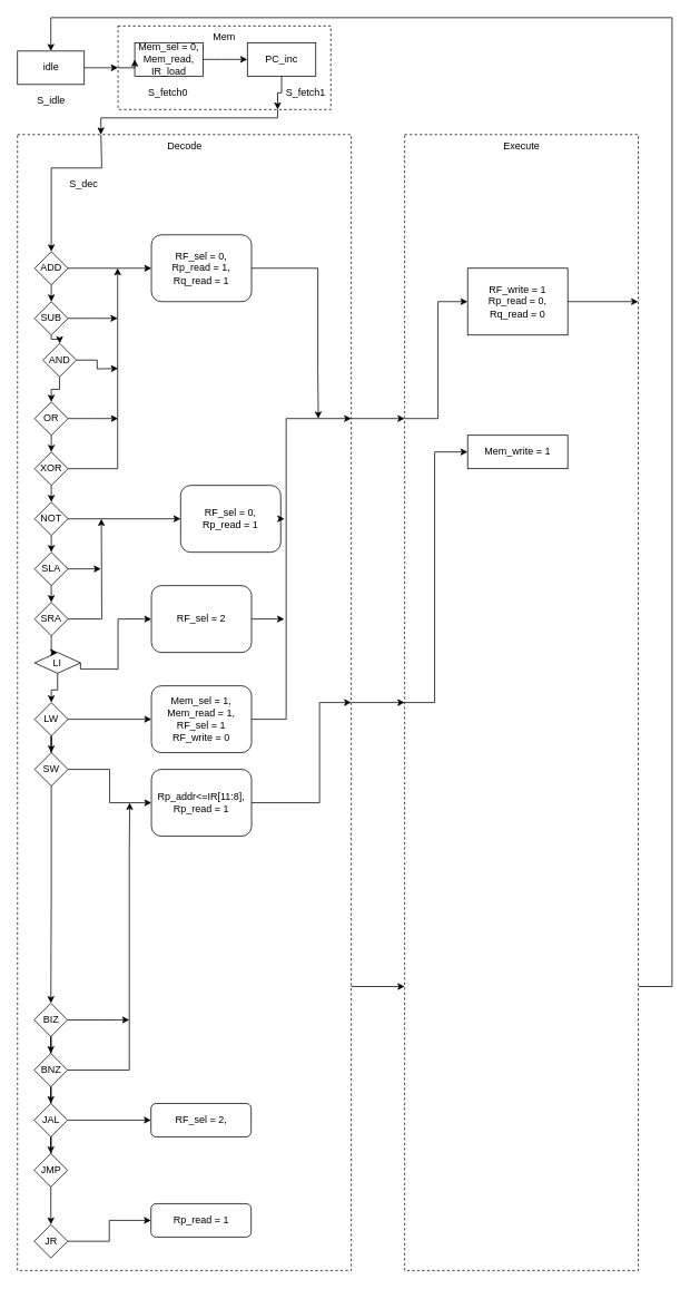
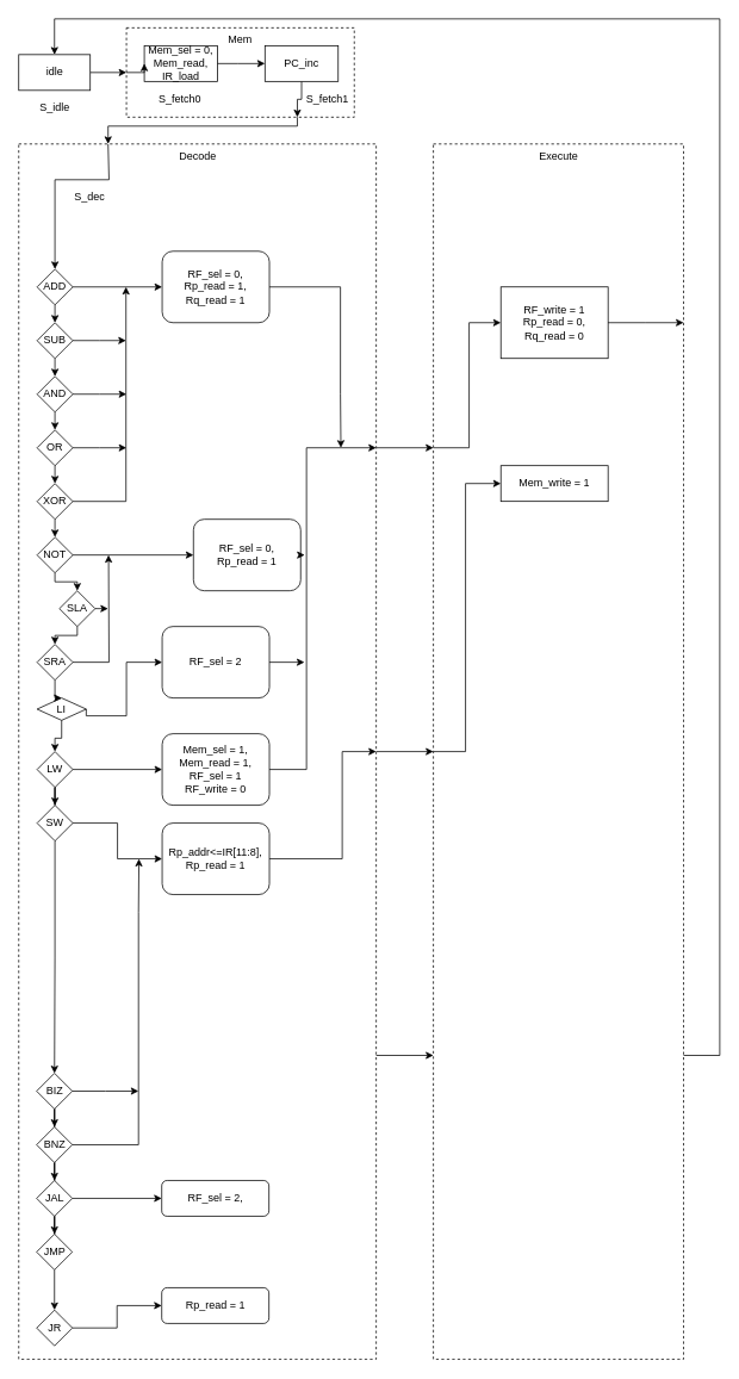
  <mxCell id="0" />
  <mxCell id="1" parent="0" />
  <mxCell id="2" style="edgeStyle=orthogonalEdgeStyle;rounded=0;orthogonalLoop=1;jettySize=auto;html=1;exitX=1;exitY=0.25;exitDx=0;exitDy=0;entryX=0;entryY=0.25;entryDx=0;entryDy=0;" parent="1" source="4" target="76" edge="1"><mxGeometry relative="1" as="geometry" /></mxCell>
  <mxCell id="3" style="edgeStyle=orthogonalEdgeStyle;rounded=0;orthogonalLoop=1;jettySize=auto;html=1;exitX=1;exitY=0.75;exitDx=0;exitDy=0;entryX=0;entryY=0.75;entryDx=0;entryDy=0;" parent="1" source="4" target="76" edge="1"><mxGeometry relative="1" as="geometry" /></mxCell>
  <mxCell id="4" value="Decode" style="rounded=0;whiteSpace=wrap;html=1;glass=0;strokeColor=#000000;fillColor=none;dashed=1;verticalAlign=top;container=1;recursiveResize=0;" parent="1" vertex="1"><mxGeometry x="20.5" y="160" width="400" height="1360" as="geometry"><mxRectangle x="80" y="160" width="240" height="160" as="alternateBounds" /></mxGeometry></mxCell>
  <mxCell id="5" style="edgeStyle=orthogonalEdgeStyle;rounded=0;orthogonalLoop=1;jettySize=auto;html=1;exitX=1;exitY=0.5;exitDx=0;exitDy=0;entryX=0;entryY=0.5;entryDx=0;entryDy=0;" parent="4" source="6" target="43" edge="1"><mxGeometry relative="1" as="geometry" /></mxCell>
  <mxCell id="6" value="ADD" style="rhombus;whiteSpace=wrap;html=1;" parent="4" vertex="1"><mxGeometry x="20.5" y="140" width="40" height="40" as="geometry" /></mxCell>
  <mxCell id="7" value="SUB" style="rhombus;whiteSpace=wrap;html=1;" parent="4" vertex="1"><mxGeometry x="20.5" y="200" width="40" height="40" as="geometry" /></mxCell>
  <mxCell id="8" value="" style="edgeStyle=elbowEdgeStyle;rounded=0;orthogonalLoop=1;jettySize=auto;elbow=vertical;html=1;" parent="4" source="6" target="7" edge="1"><mxGeometry relative="1" as="geometry" /></mxCell>
  <mxCell id="9" style="edgeStyle=orthogonalEdgeStyle;rounded=0;orthogonalLoop=1;jettySize=auto;html=1;exitX=1;exitY=0.5;exitDx=0;exitDy=0;" parent="4" source="10" edge="1"><mxGeometry relative="1" as="geometry"><mxPoint x="120.5" y="280" as="targetPoint" /></mxGeometry></mxCell>
- <mxCell id="10" value="AND" style="rhombus;whiteSpace=wrap;html=1;" parent="4" vertex="1"><mxGeometry x="30.5" y="250" width="40" height="40" as="geometry" /></mxCell>
+ <mxCell id="10" value="AND" style="rhombus;whiteSpace=wrap;html=1;" parent="4" vertex="1"><mxGeometry x="20.5" y="260" width="40" height="40" as="geometry" /></mxCell>
  <mxCell id="11" value="" style="edgeStyle=elbowEdgeStyle;rounded=0;orthogonalLoop=1;jettySize=auto;elbow=vertical;html=1;" parent="4" source="7" target="10" edge="1"><mxGeometry relative="1" as="geometry" /></mxCell>
  <mxCell id="12" style="edgeStyle=orthogonalEdgeStyle;rounded=0;orthogonalLoop=1;jettySize=auto;html=1;exitX=1;exitY=0.5;exitDx=0;exitDy=0;" parent="4" source="13" edge="1"><mxGeometry relative="1" as="geometry"><mxPoint x="120.5" y="340" as="targetPoint" /></mxGeometry></mxCell>
  <mxCell id="13" value="OR" style="rhombus;whiteSpace=wrap;html=1;" parent="4" vertex="1"><mxGeometry x="20.5" y="320" width="40" height="40" as="geometry" /></mxCell>
  <mxCell id="14" value="" style="edgeStyle=elbowEdgeStyle;rounded=0;orthogonalLoop=1;jettySize=auto;elbow=vertical;html=1;" parent="4" source="10" target="13" edge="1"><mxGeometry relative="1" as="geometry" /></mxCell>
  <mxCell id="15" value="XOR" style="rhombus;whiteSpace=wrap;html=1;" parent="4" vertex="1"><mxGeometry x="20.5" y="380" width="40" height="40" as="geometry" /></mxCell>
  <mxCell id="16" value="" style="edgeStyle=elbowEdgeStyle;rounded=0;orthogonalLoop=1;jettySize=auto;elbow=vertical;html=1;" parent="4" source="13" target="15" edge="1"><mxGeometry relative="1" as="geometry" /></mxCell>
  <mxCell id="17" value="NOT" style="rhombus;whiteSpace=wrap;html=1;" parent="4" vertex="1"><mxGeometry x="20.5" y="440" width="40" height="40" as="geometry" /></mxCell>
  <mxCell id="18" value="" style="edgeStyle=elbowEdgeStyle;rounded=0;orthogonalLoop=1;jettySize=auto;elbow=vertical;html=1;" parent="4" source="15" target="17" edge="1"><mxGeometry relative="1" as="geometry" /></mxCell>
- <mxCell id="19" value="SLA" style="rhombus;whiteSpace=wrap;html=1;" parent="4" vertex="1"><mxGeometry x="20.5" y="500" width="40" height="40" as="geometry" /></mxCell>
+ <mxCell id="19" value="SLA" style="rhombus;whiteSpace=wrap;html=1;" parent="4" vertex="1"><mxGeometry x="45.5" y="500" width="40" height="40" as="geometry" /></mxCell>
  <mxCell id="20" value="" style="edgeStyle=elbowEdgeStyle;rounded=0;orthogonalLoop=1;jettySize=auto;elbow=vertical;html=1;" parent="4" source="17" target="19" edge="1"><mxGeometry relative="1" as="geometry" /></mxCell>
  <mxCell id="21" style="edgeStyle=orthogonalEdgeStyle;rounded=0;orthogonalLoop=1;jettySize=auto;html=1;exitX=1;exitY=0.5;exitDx=0;exitDy=0;" parent="4" source="22" edge="1"><mxGeometry relative="1" as="geometry"><mxPoint x="100.5" y="460" as="targetPoint" /></mxGeometry></mxCell>
  <mxCell id="22" value="SRA" style="rhombus;whiteSpace=wrap;html=1;" parent="4" vertex="1"><mxGeometry x="20.5" y="560" width="40" height="40" as="geometry" /></mxCell>
  <mxCell id="23" value="" style="edgeStyle=elbowEdgeStyle;rounded=0;orthogonalLoop=1;jettySize=auto;elbow=vertical;html=1;" parent="4" source="19" target="22" edge="1"><mxGeometry relative="1" as="geometry" /></mxCell>
  <mxCell id="24" value="LI" style="rhombus;whiteSpace=wrap;html=1;" parent="4" vertex="1"><mxGeometry x="20.5" y="620" width="55" height="25" as="geometry" /></mxCell>
  <mxCell id="25" value="" style="edgeStyle=orthogonalEdgeStyle;rounded=0;orthogonalLoop=1;jettySize=auto;html=1;" parent="4" source="22" target="24" edge="1"><mxGeometry relative="1" as="geometry" /></mxCell>
  <mxCell id="26" value="LW" style="rhombus;whiteSpace=wrap;html=1;" parent="4" vertex="1"><mxGeometry x="20.5" y="680" width="40" height="40" as="geometry" /></mxCell>
  <mxCell id="27" value="" style="edgeStyle=orthogonalEdgeStyle;rounded=0;orthogonalLoop=1;jettySize=auto;html=1;" parent="4" source="24" target="26" edge="1"><mxGeometry relative="1" as="geometry" /></mxCell>
  <mxCell id="28" style="edgeStyle=orthogonalEdgeStyle;rounded=0;orthogonalLoop=1;jettySize=auto;html=1;exitX=1;exitY=0.5;exitDx=0;exitDy=0;entryX=0;entryY=0.5;entryDx=0;entryDy=0;" parent="4" source="29" target="52" edge="1"><mxGeometry relative="1" as="geometry" /></mxCell>
  <mxCell id="29" value="SW" style="rhombus;whiteSpace=wrap;html=1;" parent="4" vertex="1"><mxGeometry x="20.5" y="740" width="40" height="40" as="geometry" /></mxCell>
  <mxCell id="30" value="" style="edgeStyle=orthogonalEdgeStyle;rounded=0;orthogonalLoop=1;jettySize=auto;html=1;" parent="4" source="26" target="29" edge="1"><mxGeometry relative="1" as="geometry" /></mxCell>
  <mxCell id="31" value="BIZ" style="rhombus;whiteSpace=wrap;html=1;" parent="4" vertex="1"><mxGeometry x="20" y="1040" width="40" height="40" as="geometry" /></mxCell>
  <mxCell id="32" value="" style="edgeStyle=orthogonalEdgeStyle;rounded=0;orthogonalLoop=1;jettySize=auto;html=1;" parent="4" source="29" target="31" edge="1"><mxGeometry relative="1" as="geometry" /></mxCell>
  <mxCell id="33" value="BNZ" style="rhombus;whiteSpace=wrap;html=1;" parent="4" vertex="1"><mxGeometry x="20" y="1100" width="40" height="40" as="geometry" /></mxCell>
  <mxCell id="34" value="" style="edgeStyle=orthogonalEdgeStyle;rounded=0;orthogonalLoop=1;jettySize=auto;html=1;" parent="4" source="31" target="33" edge="1"><mxGeometry relative="1" as="geometry" /></mxCell>
  <mxCell id="35" style="edgeStyle=orthogonalEdgeStyle;rounded=0;orthogonalLoop=1;jettySize=auto;html=1;exitX=1;exitY=0.5;exitDx=0;exitDy=0;entryX=0;entryY=0.5;entryDx=0;entryDy=0;" parent="4" source="36" target="53" edge="1"><mxGeometry relative="1" as="geometry" /></mxCell>
  <mxCell id="36" value="JAL" style="rhombus;whiteSpace=wrap;html=1;" parent="4" vertex="1"><mxGeometry x="20" y="1160" width="40" height="40" as="geometry" /></mxCell>
  <mxCell id="37" value="" style="edgeStyle=orthogonalEdgeStyle;rounded=0;orthogonalLoop=1;jettySize=auto;html=1;" parent="4" source="33" target="36" edge="1"><mxGeometry relative="1" as="geometry" /></mxCell>
  <mxCell id="38" value="JMP" style="rhombus;whiteSpace=wrap;html=1;" parent="4" vertex="1"><mxGeometry x="20" y="1220" width="40" height="40" as="geometry" /></mxCell>
  <mxCell id="39" value="" style="edgeStyle=orthogonalEdgeStyle;rounded=0;orthogonalLoop=1;jettySize=auto;html=1;" parent="4" source="36" target="38" edge="1"><mxGeometry relative="1" as="geometry" /></mxCell>
  <mxCell id="40" style="edgeStyle=orthogonalEdgeStyle;rounded=0;orthogonalLoop=1;jettySize=auto;html=1;exitX=1;exitY=0.5;exitDx=0;exitDy=0;entryX=0;entryY=0.5;entryDx=0;entryDy=0;" parent="4" source="41" target="54" edge="1"><mxGeometry relative="1" as="geometry" /></mxCell>
  <mxCell id="41" value="JR" style="rhombus;whiteSpace=wrap;html=1;" parent="4" vertex="1"><mxGeometry x="20" y="1305" width="40" height="40" as="geometry" /></mxCell>
  <mxCell id="42" value="" style="edgeStyle=orthogonalEdgeStyle;rounded=0;orthogonalLoop=1;jettySize=auto;html=1;" parent="4" source="38" target="41" edge="1"><mxGeometry relative="1" as="geometry" /></mxCell>
  <mxCell id="43" value="RF_sel = 0,&lt;br&gt;Rp_read = 1,&lt;br&gt;Rq_read = 1" style="rounded=1;whiteSpace=wrap;html=1;glass=0;strokeColor=#000000;" parent="4" vertex="1"><mxGeometry x="160.5" y="120" width="120" height="80" as="geometry" /></mxCell>
  <mxCell id="44" value="RF_sel = 0,&lt;br&gt;Rp_read = 1" style="rounded=1;whiteSpace=wrap;html=1;glass=0;strokeColor=#000000;fillColor=#ffffff;" parent="4" vertex="1"><mxGeometry x="195.5" y="420" width="120" height="80" as="geometry" /></mxCell>
  <mxCell id="45" style="edgeStyle=orthogonalEdgeStyle;rounded=0;orthogonalLoop=1;jettySize=auto;html=1;exitX=1;exitY=0.5;exitDx=0;exitDy=0;entryX=0;entryY=0.5;entryDx=0;entryDy=0;" parent="4" source="17" target="44" edge="1"><mxGeometry relative="1" as="geometry" /></mxCell>
  <mxCell id="46" value="RF_sel = 2" style="rounded=1;whiteSpace=wrap;html=1;glass=0;strokeColor=#000000;fillColor=#ffffff;" parent="4" vertex="1"><mxGeometry x="160.5" y="540" width="120" height="80" as="geometry" /></mxCell>
  <mxCell id="47" style="edgeStyle=orthogonalEdgeStyle;rounded=0;orthogonalLoop=1;jettySize=auto;html=1;exitX=1;exitY=0.5;exitDx=0;exitDy=0;entryX=0;entryY=0.5;entryDx=0;entryDy=0;" parent="4" source="24" target="46" edge="1"><mxGeometry relative="1" as="geometry"><Array as="points"><mxPoint x="120.5" y="640" /><mxPoint x="120.5" y="580" /></Array></mxGeometry></mxCell>
  <mxCell id="48" style="edgeStyle=orthogonalEdgeStyle;rounded=0;orthogonalLoop=1;jettySize=auto;html=1;exitX=1;exitY=0.5;exitDx=0;exitDy=0;entryX=1;entryY=0.25;entryDx=0;entryDy=0;" parent="4" source="49" target="4" edge="1"><mxGeometry relative="1" as="geometry"><Array as="points"><mxPoint x="322" y="700" /><mxPoint x="322" y="340" /></Array></mxGeometry></mxCell>
  <mxCell id="49" value="Mem_sel = 1,&lt;br&gt;Mem_read = 1,&lt;br&gt;RF_sel = 1&lt;br&gt;RF_write = 0" style="rounded=1;whiteSpace=wrap;html=1;glass=0;strokeColor=#000000;fillColor=#ffffff;" parent="4" vertex="1"><mxGeometry x="160.5" y="660" width="120" height="80" as="geometry" /></mxCell>
  <mxCell id="50" style="edgeStyle=orthogonalEdgeStyle;rounded=0;orthogonalLoop=1;jettySize=auto;html=1;exitX=1;exitY=0.5;exitDx=0;exitDy=0;entryX=0;entryY=0.5;entryDx=0;entryDy=0;" parent="4" source="26" target="49" edge="1"><mxGeometry relative="1" as="geometry" /></mxCell>
  <mxCell id="51" style="edgeStyle=orthogonalEdgeStyle;rounded=0;orthogonalLoop=1;jettySize=auto;html=1;exitX=1;exitY=0.5;exitDx=0;exitDy=0;entryX=1;entryY=0.5;entryDx=0;entryDy=0;" parent="4" source="52" target="4" edge="1"><mxGeometry relative="1" as="geometry"><Array as="points"><mxPoint x="362" y="800" /><mxPoint x="362" y="680" /></Array></mxGeometry></mxCell>
  <mxCell id="52" value="Rp_addr&amp;lt;=IR[11:8],&lt;br&gt;Rp_read = 1" style="rounded=1;whiteSpace=wrap;html=1;glass=0;strokeColor=#000000;fillColor=#ffffff;" parent="4" vertex="1"><mxGeometry x="160.5" y="760" width="120" height="80" as="geometry" /></mxCell>
  <mxCell id="53" value="RF_sel = 2,&lt;br&gt;" style="rounded=1;whiteSpace=wrap;html=1;glass=0;strokeColor=#000000;fillColor=#ffffff;" parent="4" vertex="1"><mxGeometry x="160" y="1160" width="120" height="40" as="geometry" /></mxCell>
  <mxCell id="54" value="Rp_read = 1" style="rounded=1;whiteSpace=wrap;html=1;glass=0;strokeColor=#000000;fillColor=#ffffff;" parent="4" vertex="1"><mxGeometry x="160" y="1280" width="120" height="40" as="geometry" /></mxCell>
  <mxCell id="55" value="S_dec" style="text;html=1;strokeColor=none;fillColor=none;align=center;verticalAlign=middle;whiteSpace=wrap;rounded=0;glass=0;" parent="4" vertex="1"><mxGeometry x="59.5" y="50" width="40" height="20" as="geometry" /></mxCell>
  <mxCell id="56" style="edgeStyle=orthogonalEdgeStyle;rounded=0;orthogonalLoop=1;jettySize=auto;html=1;exitX=0.25;exitY=0;exitDx=0;exitDy=0;entryX=0.5;entryY=0;entryDx=0;entryDy=0;" edge="1" parent="4" source="4" target="6"><mxGeometry relative="1" as="geometry"><Array as="points"><mxPoint x="101" y="40" /><mxPoint x="41" y="40" /></Array></mxGeometry></mxCell>
  <mxCell id="57" style="edgeStyle=orthogonalEdgeStyle;rounded=0;orthogonalLoop=1;jettySize=auto;html=1;exitX=0.75;exitY=1;exitDx=0;exitDy=0;entryX=0.25;entryY=0;entryDx=0;entryDy=0;" parent="1" source="58" target="4" edge="1"><mxGeometry relative="1" as="geometry"><Array as="points"><mxPoint x="313" y="140" /><mxPoint x="144" y="140" /></Array></mxGeometry></mxCell>
  <mxCell id="58" value="Mem" style="rounded=0;whiteSpace=wrap;html=1;glass=0;strokeColor=#000000;fillColor=none;dashed=1;verticalAlign=top;container=1;noLabel=0;recursiveResize=0;" parent="1" vertex="1"><mxGeometry x="141" y="30" width="255" height="100" as="geometry"><mxRectangle x="160" y="40" width="200" height="80" as="alternateBounds" /></mxGeometry></mxCell>
  <mxCell id="59" value="Mem_sel = 0,&lt;br&gt;Mem_read,&lt;br&gt;IR_load" style="rounded=0;whiteSpace=wrap;html=1;" parent="58" vertex="1"><mxGeometry x="20" y="20" width="82" height="40" as="geometry" /></mxCell>
  <mxCell id="60" style="edgeStyle=orthogonalEdgeStyle;rounded=0;orthogonalLoop=1;jettySize=auto;html=1;exitX=0.5;exitY=1;exitDx=0;exitDy=0;entryX=0.75;entryY=1;entryDx=0;entryDy=0;" parent="58" source="61" target="58" edge="1"><mxGeometry relative="1" as="geometry"><Array as="points"><mxPoint x="196" y="80" /><mxPoint x="191" y="80" /></Array></mxGeometry></mxCell>
  <mxCell id="61" value="PC_inc" style="rounded=0;whiteSpace=wrap;html=1;" parent="58" vertex="1"><mxGeometry x="155" y="20" width="82" height="40" as="geometry" /></mxCell>
  <mxCell id="62" value="" style="edgeStyle=orthogonalEdgeStyle;rounded=0;orthogonalLoop=1;jettySize=auto;html=1;" parent="58" source="59" target="61" edge="1"><mxGeometry relative="1" as="geometry"><Array as="points"><mxPoint x="125.0" y="40" /><mxPoint x="125.0" y="40" /></Array></mxGeometry></mxCell>
  <mxCell id="63" style="edgeStyle=orthogonalEdgeStyle;rounded=0;orthogonalLoop=1;jettySize=auto;html=1;exitX=0;exitY=0.5;exitDx=0;exitDy=0;entryX=0;entryY=0.5;entryDx=0;entryDy=0;" parent="58" source="58" target="59" edge="1"><mxGeometry relative="1" as="geometry" /></mxCell>
  <mxCell id="64" value="S_fetch0" style="text;html=1;strokeColor=none;fillColor=none;align=center;verticalAlign=middle;whiteSpace=wrap;rounded=0;glass=0;" parent="58" vertex="1"><mxGeometry x="39.5" y="70" width="40" height="20" as="geometry" /></mxCell>
  <mxCell id="65" value="S_fetch1" style="text;html=1;strokeColor=none;fillColor=none;align=center;verticalAlign=middle;whiteSpace=wrap;rounded=0;glass=0;" parent="58" vertex="1"><mxGeometry x="205" y="70" width="40" height="20" as="geometry" /></mxCell>
  <mxCell id="66" style="edgeStyle=orthogonalEdgeStyle;rounded=0;orthogonalLoop=1;jettySize=auto;html=1;exitX=1;exitY=0.5;exitDx=0;exitDy=0;entryX=0;entryY=0.5;entryDx=0;entryDy=0;" parent="1" source="67" target="58" edge="1"><mxGeometry relative="1" as="geometry" /></mxCell>
  <mxCell id="67" value="idle" style="rounded=0;whiteSpace=wrap;html=1;" parent="1" vertex="1"><mxGeometry x="20.5" y="60" width="80" height="40" as="geometry" /></mxCell>
  <mxCell id="68" value="" style="endArrow=none;dashed=1;html=1;edgeStyle=orthogonalEdgeStyle;" parent="1" edge="1"><mxGeometry width="50" height="50" relative="1" as="geometry"><mxPoint x="115.5" y="100" as="sourcePoint" /><mxPoint x="115.5" y="100" as="targetPoint" /></mxGeometry></mxCell>
  <mxCell id="69" style="edgeStyle=orthogonalEdgeStyle;rounded=0;orthogonalLoop=1;jettySize=auto;html=1;exitX=1;exitY=0.5;exitDx=0;exitDy=0;" parent="1" source="15" edge="1"><mxGeometry relative="1" as="geometry"><mxPoint x="140.5" y="320" as="targetPoint" /><Array as="points"><mxPoint x="140.5" y="560" /><mxPoint x="140.5" y="320" /></Array></mxGeometry></mxCell>
  <mxCell id="70" style="edgeStyle=orthogonalEdgeStyle;rounded=0;orthogonalLoop=1;jettySize=auto;html=1;exitX=1;exitY=0.5;exitDx=0;exitDy=0;" parent="1" source="7" edge="1"><mxGeometry relative="1" as="geometry"><mxPoint x="140.5" y="380" as="targetPoint" /></mxGeometry></mxCell>
  <mxCell id="71" style="edgeStyle=orthogonalEdgeStyle;rounded=0;orthogonalLoop=1;jettySize=auto;html=1;exitX=1;exitY=0.5;exitDx=0;exitDy=0;" parent="1" source="19" edge="1"><mxGeometry relative="1" as="geometry"><mxPoint x="120.5" y="680" as="targetPoint" /></mxGeometry></mxCell>
  <mxCell id="72" style="edgeStyle=orthogonalEdgeStyle;rounded=0;orthogonalLoop=1;jettySize=auto;html=1;exitX=1;exitY=0.5;exitDx=0;exitDy=0;" parent="1" source="31" edge="1"><mxGeometry relative="1" as="geometry"><mxPoint x="154.5" y="1220" as="targetPoint" /></mxGeometry></mxCell>
  <mxCell id="73" style="edgeStyle=orthogonalEdgeStyle;rounded=0;orthogonalLoop=1;jettySize=auto;html=1;exitX=1;exitY=0.5;exitDx=0;exitDy=0;" parent="1" source="33" edge="1"><mxGeometry relative="1" as="geometry"><mxPoint x="155" y="960" as="targetPoint" /><Array as="points"><mxPoint x="154.5" y="1280" /><mxPoint x="154.5" y="1020" /></Array></mxGeometry></mxCell>
  <mxCell id="74" style="edgeStyle=orthogonalEdgeStyle;rounded=0;orthogonalLoop=1;jettySize=auto;html=1;exitX=1;exitY=0.5;exitDx=0;exitDy=0;entryX=0;entryY=0.5;entryDx=0;entryDy=0;" parent="1" source="4" target="76" edge="1"><mxGeometry relative="1" as="geometry" /></mxCell>
  <mxCell id="75" style="edgeStyle=orthogonalEdgeStyle;rounded=0;orthogonalLoop=1;jettySize=auto;html=1;exitX=1;exitY=0.75;exitDx=0;exitDy=0;entryX=0.5;entryY=0;entryDx=0;entryDy=0;" parent="1" source="76" target="67" edge="1"><mxGeometry relative="1" as="geometry"><Array as="points"><mxPoint x="805" y="1180" /><mxPoint x="805" y="20" /><mxPoint x="61" y="20" /></Array></mxGeometry></mxCell>
  <mxCell id="76" value="Execute" style="rounded=0;whiteSpace=wrap;html=1;glass=0;strokeColor=#000000;fillColor=none;dashed=1;verticalAlign=top;container=1;recursiveResize=0;" parent="1" vertex="1"><mxGeometry x="484.5" y="160" width="280" height="1360" as="geometry"><mxRectangle x="520" y="160" width="50" height="40" as="alternateBounds" /></mxGeometry></mxCell>
  <mxCell id="77" value="RF_write = 1&lt;br&gt;Rp_read = 0,&lt;br&gt;Rq_read = 0" style="rounded=0;whiteSpace=wrap;html=1;glass=0;strokeColor=#000000;" parent="76" vertex="1"><mxGeometry x="75.5" y="160" width="120" height="80" as="geometry" /></mxCell>
  <mxCell id="78" style="edgeStyle=orthogonalEdgeStyle;rounded=0;orthogonalLoop=1;jettySize=auto;html=1;exitX=0;exitY=0.25;exitDx=0;exitDy=0;entryX=0;entryY=0.5;entryDx=0;entryDy=0;" parent="76" source="76" target="77" edge="1"><mxGeometry relative="1" as="geometry"><Array as="points"><mxPoint x="40" y="340" /><mxPoint x="40" y="200" /></Array></mxGeometry></mxCell>
  <mxCell id="79" value="Mem_write = 1" style="rounded=0;whiteSpace=wrap;html=1;glass=0;strokeColor=#000000;fillColor=#ffffff;" parent="76" vertex="1"><mxGeometry x="75.5" y="360" width="120" height="40" as="geometry" /></mxCell>
  <mxCell id="80" style="edgeStyle=orthogonalEdgeStyle;rounded=0;orthogonalLoop=1;jettySize=auto;html=1;exitX=0;exitY=0.5;exitDx=0;exitDy=0;entryX=0;entryY=0.5;entryDx=0;entryDy=0;" parent="76" source="76" target="79" edge="1"><mxGeometry relative="1" as="geometry"><Array as="points"><mxPoint x="36" y="680" /><mxPoint x="36" y="380" /></Array></mxGeometry></mxCell>
  <mxCell id="81" style="edgeStyle=orthogonalEdgeStyle;rounded=0;orthogonalLoop=1;jettySize=auto;html=1;exitX=1;exitY=0.5;exitDx=0;exitDy=0;" parent="1" source="77" edge="1"><mxGeometry relative="1" as="geometry"><mxPoint x="764.5" y="360" as="targetPoint" /></mxGeometry></mxCell>
  <mxCell id="82" style="edgeStyle=orthogonalEdgeStyle;rounded=0;orthogonalLoop=1;jettySize=auto;html=1;exitX=1;exitY=0.5;exitDx=0;exitDy=0;" parent="1" source="44" edge="1"><mxGeometry relative="1" as="geometry"><mxPoint x="340.5" y="620" as="targetPoint" /></mxGeometry></mxCell>
  <mxCell id="83" style="edgeStyle=orthogonalEdgeStyle;rounded=0;orthogonalLoop=1;jettySize=auto;html=1;exitX=1;exitY=0.5;exitDx=0;exitDy=0;" parent="1" source="43" edge="1"><mxGeometry relative="1" as="geometry"><mxPoint x="381" y="500" as="targetPoint" /><Array as="points"><mxPoint x="380.5" y="320" /><mxPoint x="380.5" y="440" /></Array></mxGeometry></mxCell>
  <mxCell id="84" value="S_idle" style="text;html=1;strokeColor=none;fillColor=none;align=center;verticalAlign=middle;whiteSpace=wrap;rounded=0;glass=0;" parent="1" vertex="1"><mxGeometry x="41" y="110" width="40" height="20" as="geometry" /></mxCell>
  <mxCell id="85" style="edgeStyle=orthogonalEdgeStyle;rounded=0;orthogonalLoop=1;jettySize=auto;html=1;exitX=1;exitY=0.5;exitDx=0;exitDy=0;" parent="1" source="46" edge="1"><mxGeometry relative="1" as="geometry"><mxPoint x="340.167" y="739.833" as="targetPoint" /></mxGeometry></mxCell>
